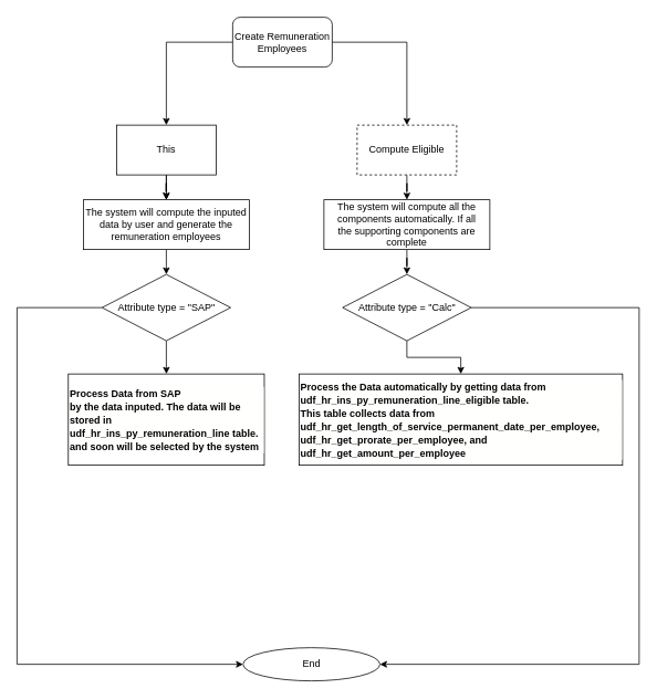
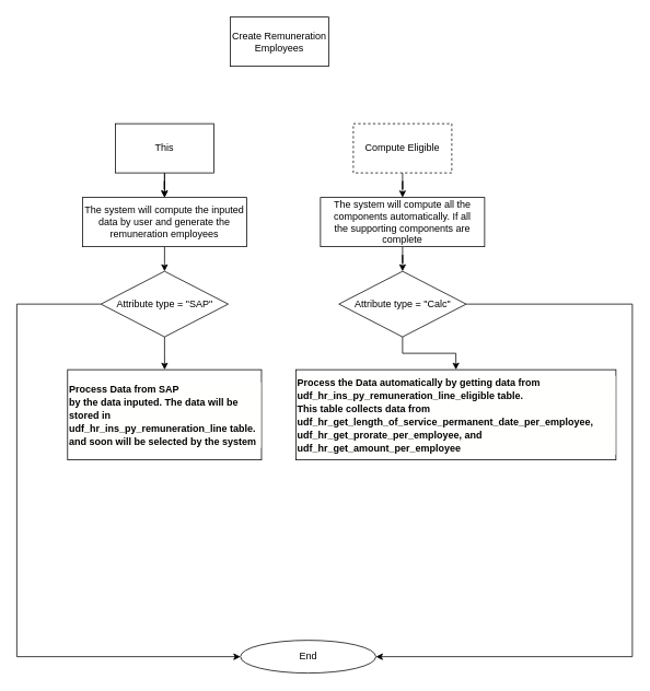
  <mxCell id="0" />
  <mxCell id="1" parent="0" />
- <mxCell id="2" value="" style="edgeStyle=orthogonalEdgeStyle;rounded=0;orthogonalLoop=1;jettySize=auto;html=1;" edge="1" parent="1" source="3" target="6"><mxGeometry relative="1" as="geometry" /></mxCell>
- <mxCell id="3" value="Create Remuneration Employees" style="whiteSpace=wrap;html=1;rounded=1;" vertex="1" parent="1"><mxGeometry x="280" y="20" width="120" height="60" as="geometry" /></mxCell>
+ <mxCell id="3" value="Create Remuneration Employees" style="rounded=0;whiteSpace=wrap;html=1;" vertex="1" parent="1"><mxGeometry x="280" y="20" width="120" height="60" as="geometry" /></mxCell>
  <mxCell id="4" value="" style="edgeStyle=orthogonalEdgeStyle;rounded=0;orthogonalLoop=1;jettySize=auto;html=1;" edge="1" parent="1" source="6" target="11"><mxGeometry relative="1" as="geometry" /></mxCell>
  <mxCell id="5" value="" style="edgeStyle=orthogonalEdgeStyle;rounded=0;orthogonalLoop=1;jettySize=auto;html=1;" edge="1" parent="1" source="6" target="11"><mxGeometry relative="1" as="geometry" /></mxCell>
  <mxCell id="6" value="This" style="rounded=0;whiteSpace=wrap;html=1;" vertex="1" parent="1"><mxGeometry x="140" y="150" width="120" height="60" as="geometry" /></mxCell>
- <mxCell id="7" value="" style="edgeStyle=orthogonalEdgeStyle;rounded=0;orthogonalLoop=1;jettySize=auto;html=1;exitX=1;exitY=0.5;exitDx=0;exitDy=0;" edge="1" parent="1" target="9" source="3"><mxGeometry relative="1" as="geometry"><mxPoint x="570" y="50" as="sourcePoint" /></mxGeometry></mxCell>
  <mxCell id="8" value="" style="edgeStyle=orthogonalEdgeStyle;rounded=0;orthogonalLoop=1;jettySize=auto;html=1;" edge="1" parent="1" source="9" target="13"><mxGeometry relative="1" as="geometry" /></mxCell>
  <mxCell id="9" value="Compute Eligible" style="rounded=0;whiteSpace=wrap;html=1;dashed=1;" vertex="1" parent="1"><mxGeometry x="430" y="150" width="120" height="60" as="geometry" /></mxCell>
  <mxCell id="10" value="" style="edgeStyle=orthogonalEdgeStyle;rounded=0;orthogonalLoop=1;jettySize=auto;html=1;" edge="1" parent="1" source="11"><mxGeometry relative="1" as="geometry"><mxPoint x="200" y="330" as="targetPoint" /></mxGeometry></mxCell>
  <mxCell id="11" value="The system will compute the inputed data by user and generate the remuneration employees" style="rounded=0;whiteSpace=wrap;html=1;" vertex="1" parent="1"><mxGeometry x="100" y="240" width="200" height="60" as="geometry" /></mxCell>
  <mxCell id="12" value="" style="edgeStyle=orthogonalEdgeStyle;rounded=0;orthogonalLoop=1;jettySize=auto;html=1;" edge="1" parent="1" source="13" target="19"><mxGeometry relative="1" as="geometry"><mxPoint x="490" y="370" as="targetPoint" /></mxGeometry></mxCell>
  <mxCell id="13" value="The system will compute all the components automatically. If all the&amp;nbsp;supporting components are complete" style="rounded=0;whiteSpace=wrap;html=1;" vertex="1" parent="1"><mxGeometry x="390" y="240" width="200" height="60" as="geometry" /></mxCell>
  <mxCell id="14" value="" style="edgeStyle=orthogonalEdgeStyle;rounded=0;orthogonalLoop=1;jettySize=auto;html=1;" edge="1" parent="1" source="16" target="20"><mxGeometry relative="1" as="geometry" /></mxCell>
  <mxCell id="15" style="edgeStyle=orthogonalEdgeStyle;rounded=0;orthogonalLoop=1;jettySize=auto;html=1;entryX=0;entryY=0.5;entryDx=0;entryDy=0;fontFamily=Helvetica;" edge="1" parent="1" source="16" target="21"><mxGeometry relative="1" as="geometry"><Array as="points"><mxPoint x="20" y="370" /><mxPoint x="20" y="800" /></Array></mxGeometry></mxCell>
  <mxCell id="16" value="Attribute type = &quot;SAP&quot;" style="rhombus;whiteSpace=wrap;html=1;" vertex="1" parent="1"><mxGeometry x="122.5" y="330" width="155" height="80" as="geometry" /></mxCell>
  <mxCell id="17" value="" style="edgeStyle=orthogonalEdgeStyle;rounded=0;orthogonalLoop=1;jettySize=auto;html=1;fontFamily=Helvetica;" edge="1" parent="1" source="19" target="22"><mxGeometry relative="1" as="geometry" /></mxCell>
  <mxCell id="18" style="edgeStyle=orthogonalEdgeStyle;rounded=0;orthogonalLoop=1;jettySize=auto;html=1;entryX=1;entryY=0.5;entryDx=0;entryDy=0;fontFamily=Helvetica;" edge="1" parent="1" source="19" target="21"><mxGeometry relative="1" as="geometry"><Array as="points"><mxPoint x="770" y="370" /><mxPoint x="770" y="800" /></Array></mxGeometry></mxCell>
  <mxCell id="19" value="Attribute type = &quot;Calc&quot;" style="rhombus;whiteSpace=wrap;html=1;" vertex="1" parent="1"><mxGeometry x="412.5" y="330" width="155" height="80" as="geometry" /></mxCell>
  <mxCell id="20" value="&lt;div style=&quot;background-color: rgb(255, 255, 254); line-height: 16px;&quot;&gt;&lt;b style=&quot;&quot;&gt;Process Data from SAP&lt;/b&gt;&lt;/div&gt;&lt;div style=&quot;background-color: rgb(255, 255, 254); line-height: 16px;&quot;&gt;&lt;b style=&quot;&quot;&gt;by the data inputed. The data will be stored in udf_hr_ins_py_remuneration_line table. and soon will be selected by the system&lt;/b&gt;&lt;/div&gt;" style="whiteSpace=wrap;html=1;align=left;" vertex="1" parent="1"><mxGeometry x="81.88" y="450" width="236.25" height="110" as="geometry" /></mxCell>
  <mxCell id="21" value="End" style="ellipse;whiteSpace=wrap;html=1;" vertex="1" parent="1"><mxGeometry x="292.5" y="780" width="165" height="40" as="geometry" /></mxCell>
  <mxCell id="22" value="&lt;div style=&quot;background-color: rgb(255, 255, 254); line-height: 16px;&quot;&gt;&lt;b&gt;Process the Data automatically by getting data from&amp;nbsp;&lt;/b&gt;&lt;/div&gt;&lt;div style=&quot;background-color: rgb(255, 255, 254); line-height: 16px;&quot;&gt;&lt;b&gt;udf_hr_ins_py_remuneration_line_eligible table.&amp;nbsp;&lt;/b&gt;&lt;/div&gt;&lt;div style=&quot;background-color: rgb(255, 255, 254); line-height: 16px;&quot;&gt;&lt;b&gt;This table collects data from&amp;nbsp;&lt;/b&gt;&lt;/div&gt;&lt;div style=&quot;background-color: rgb(255, 255, 254); line-height: 16px;&quot;&gt;&lt;b&gt;udf_hr_get_length_of_service_permanent_date_per_employee,&lt;/b&gt;&lt;/div&gt;&lt;div style=&quot;background-color: rgb(255, 255, 254); line-height: 16px;&quot;&gt;&lt;div style=&quot;line-height: 16px;&quot;&gt;&lt;b&gt;udf_hr_get_prorate_per_employee, and udf_hr_get_amount_per_employee&lt;/b&gt;&lt;/div&gt;&lt;/div&gt;" style="whiteSpace=wrap;html=1;align=left;rounded=0;labelBorderColor=none;" vertex="1" parent="1"><mxGeometry x="360" y="450" width="390" height="110" as="geometry" /></mxCell>
